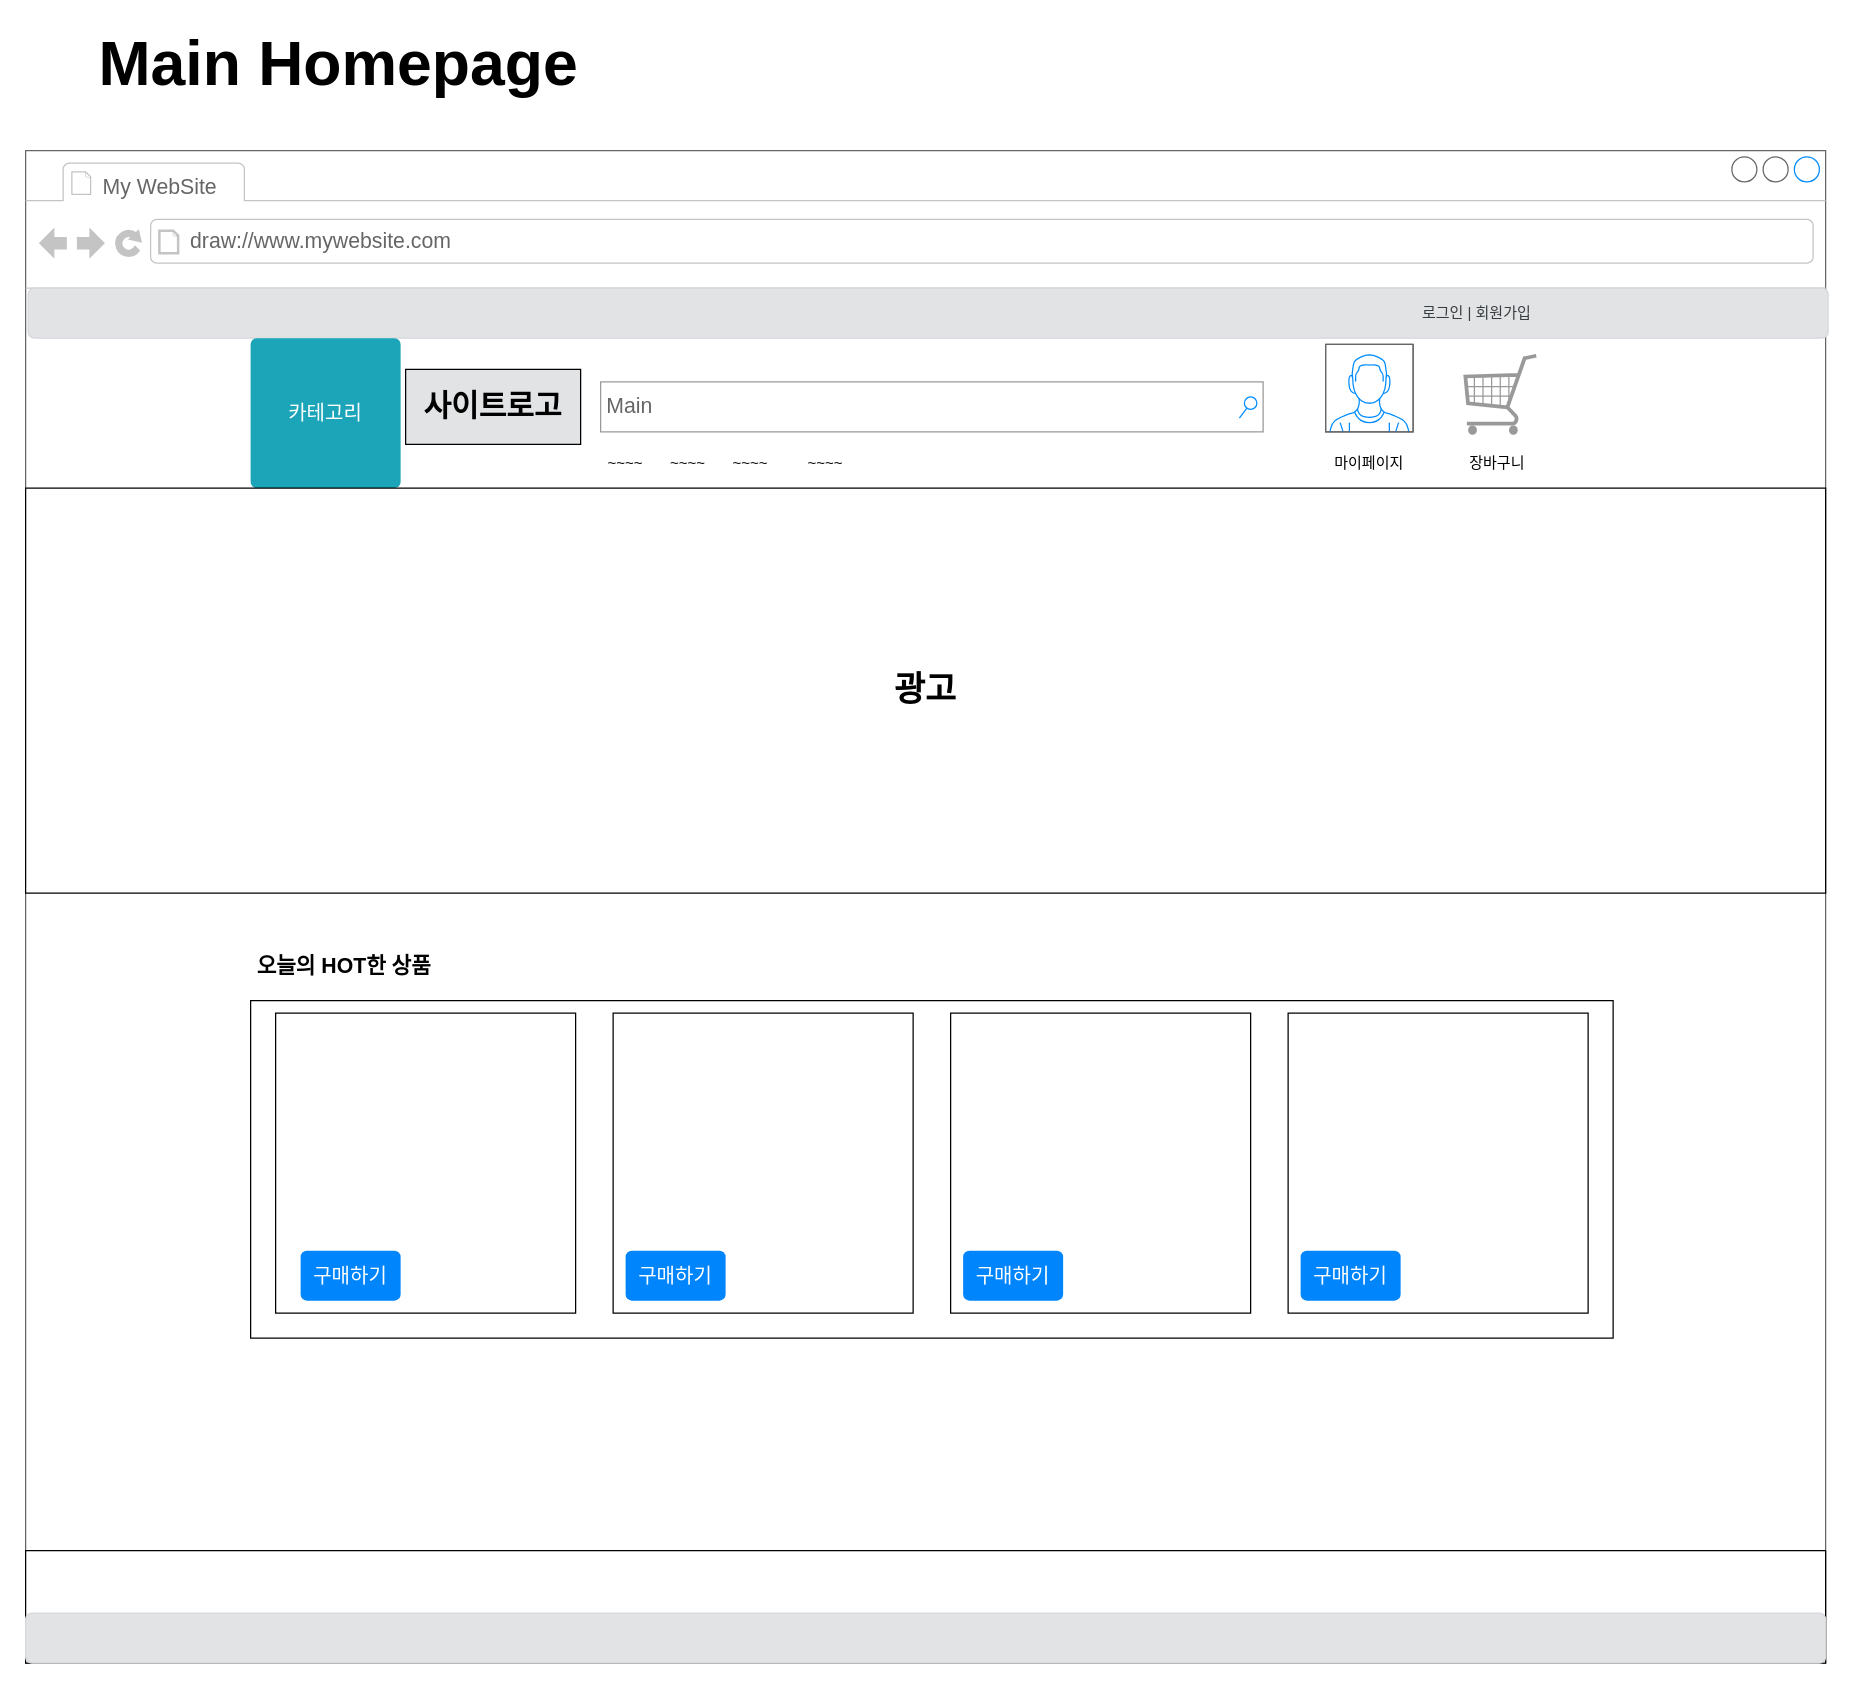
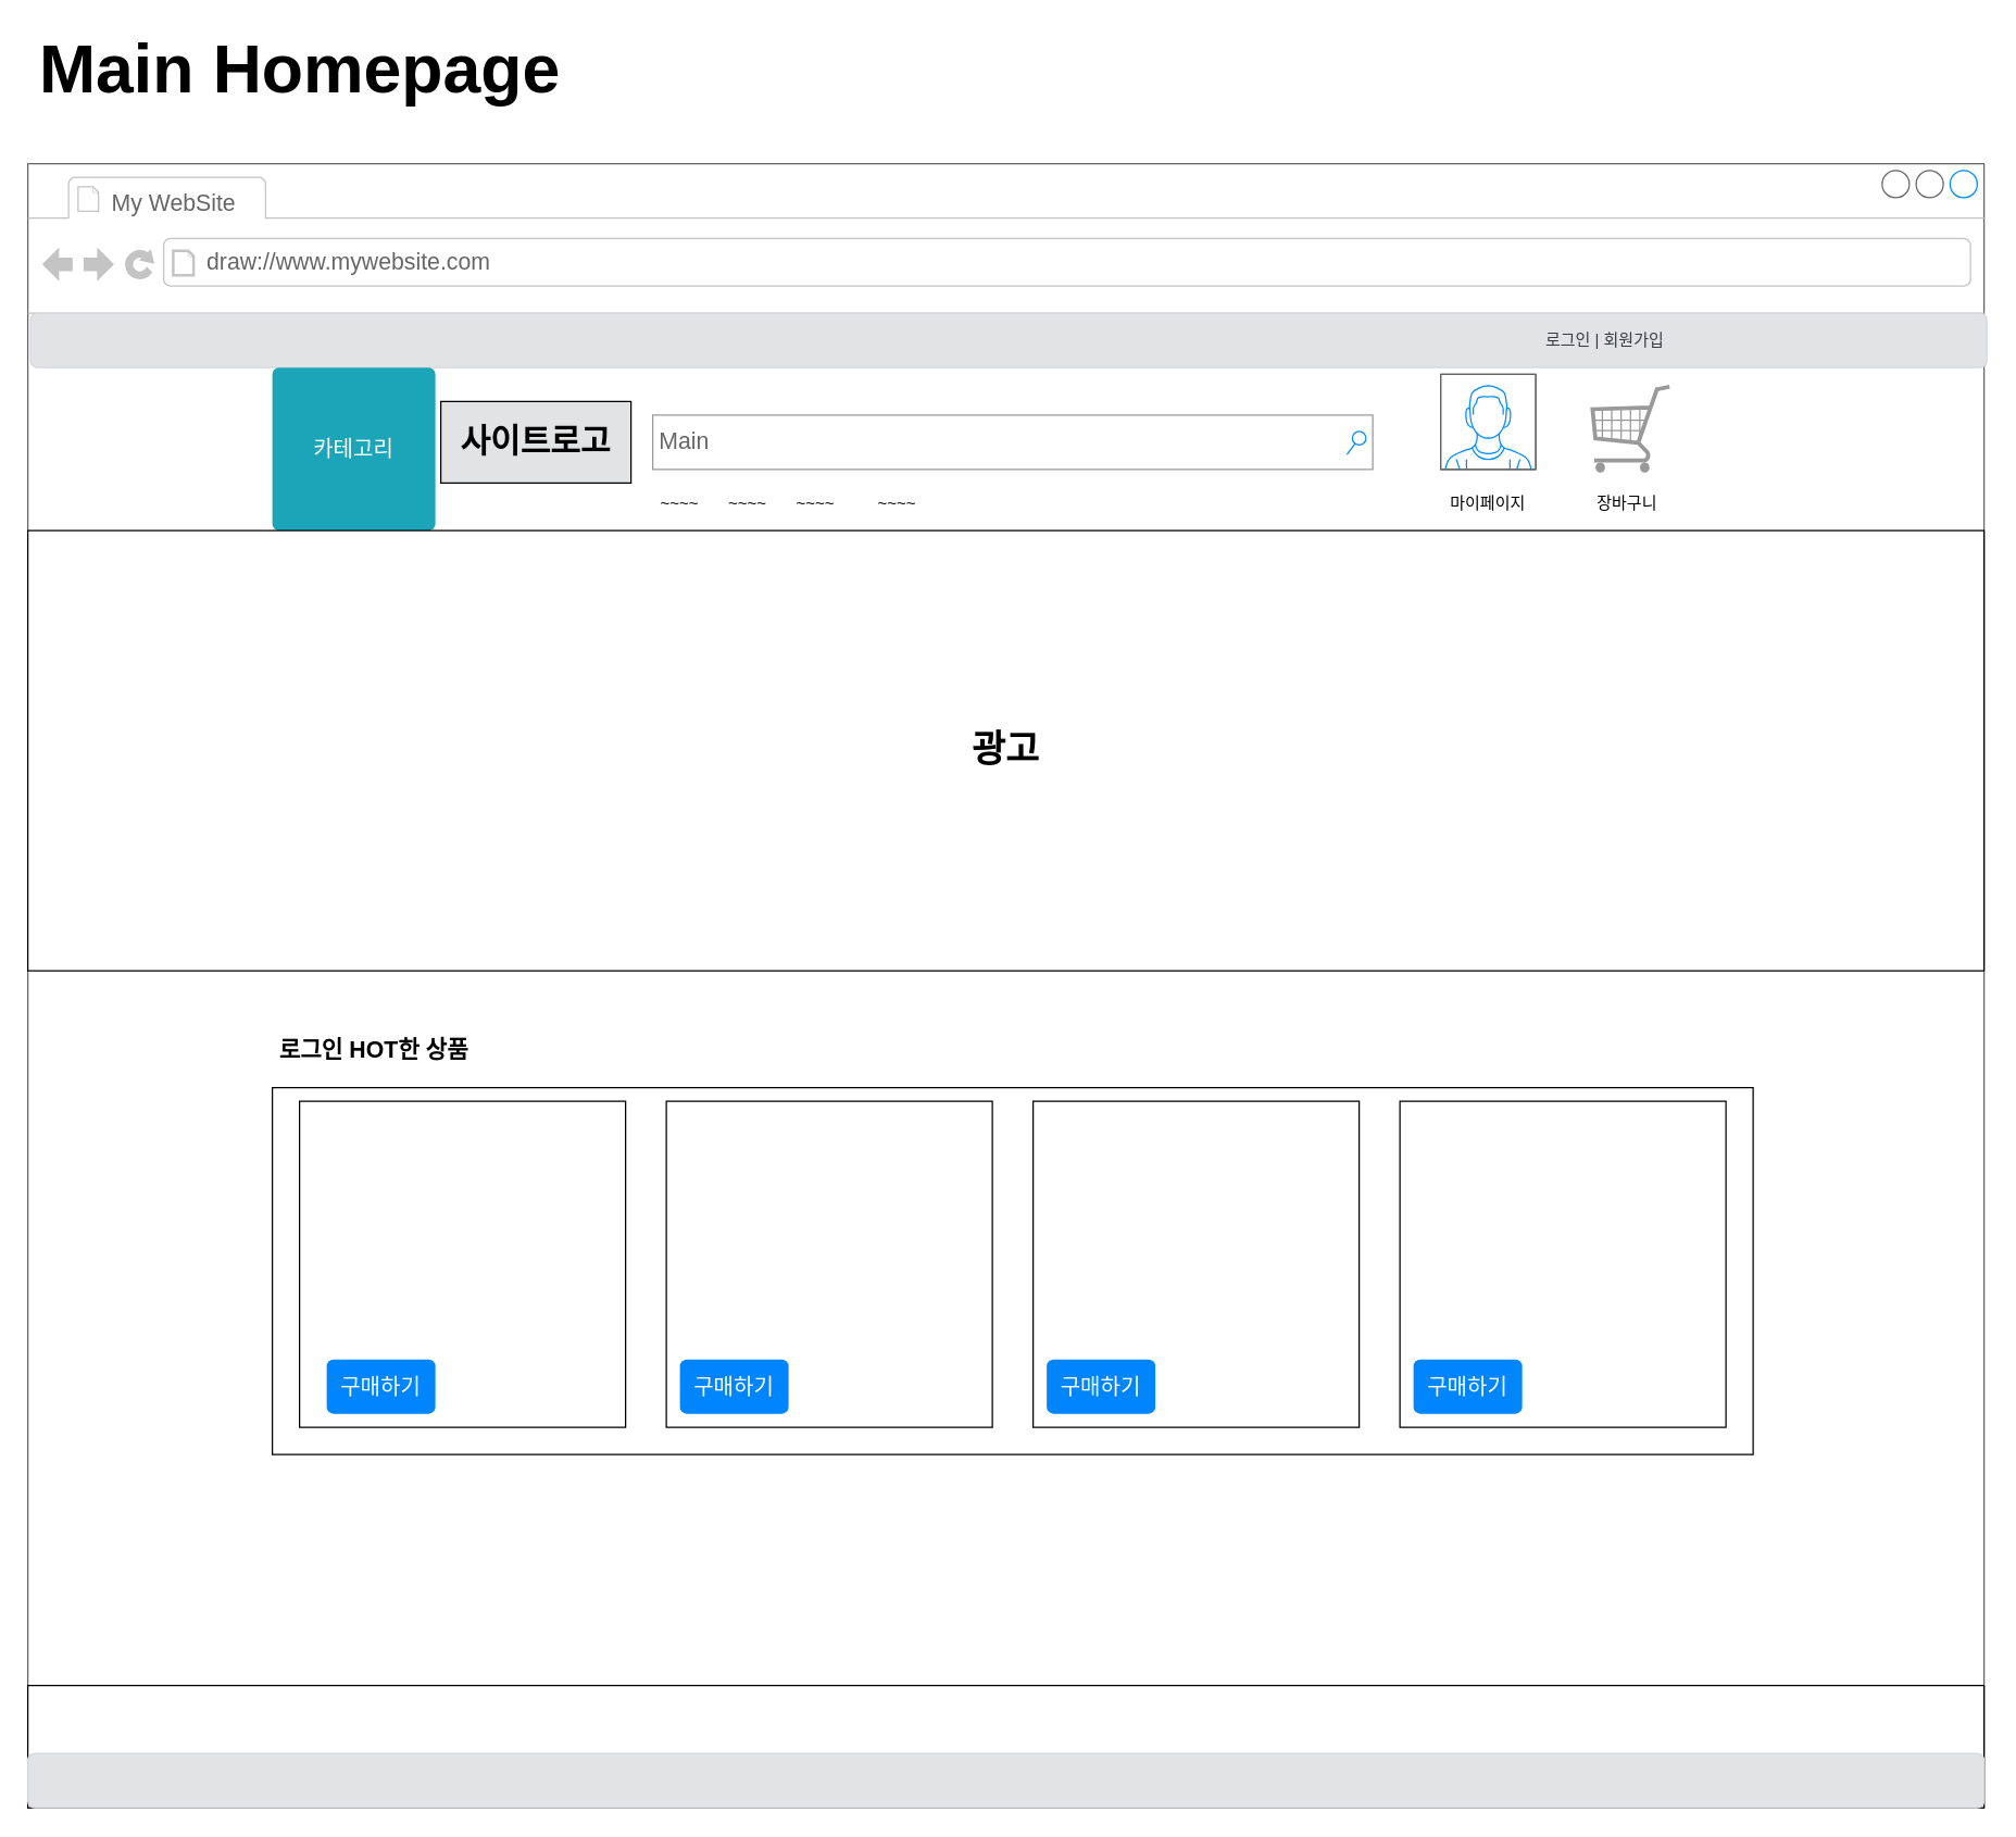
  <mxCell id="0" />
  <mxCell id="1" parent="0" />
  <mxCell id="2" value="" style="strokeWidth=1;shadow=0;dashed=0;align=center;html=1;shape=mxgraph.mockup.containers.browserWindow;rSize=0;strokeColor=#666666;strokeColor2=#008cff;strokeColor3=#c4c4c4;mainText=,;recursiveResize=0;" vertex="1" parent="1"><mxGeometry x="430" y="260" width="550" height="380" as="geometry" /></mxCell>
  <mxCell id="3" value="Page 1" style="strokeWidth=1;shadow=0;dashed=0;align=center;html=1;shape=mxgraph.mockup.containers.anchor;fontSize=17;fontColor=#666666;align=left;" vertex="1" parent="2"><mxGeometry x="60" y="12" width="110" height="26" as="geometry" /></mxCell>
  <mxCell id="4" value="https://www.draw.io" style="strokeWidth=1;shadow=0;dashed=0;align=center;html=1;shape=mxgraph.mockup.containers.anchor;rSize=0;fontSize=17;fontColor=#666666;align=left;" vertex="1" parent="2"><mxGeometry x="130" y="60" width="250" height="26" as="geometry" /></mxCell>
  <mxCell id="5" value="" style="strokeWidth=1;shadow=0;dashed=0;align=center;html=1;shape=mxgraph.mockup.containers.browserWindow;rSize=0;strokeColor=#666666;strokeColor2=#008cff;strokeColor3=#c4c4c4;mainText=,;recursiveResize=0;" vertex="1" parent="1"><mxGeometry x="20" y="120" width="1440" height="1210" as="geometry" /></mxCell>
  <mxCell id="6" value="My WebSite" style="strokeWidth=1;shadow=0;dashed=0;align=center;html=1;shape=mxgraph.mockup.containers.anchor;fontSize=17;fontColor=#666666;align=left;" vertex="1" parent="5"><mxGeometry x="60" y="12" width="180" height="35" as="geometry" /></mxCell>
  <mxCell id="7" value="draw://www.mywebsite.com" style="strokeWidth=1;shadow=0;dashed=0;align=center;html=1;shape=mxgraph.mockup.containers.anchor;rSize=0;fontSize=17;fontColor=#666666;align=left;" vertex="1" parent="5"><mxGeometry x="130" y="60" width="250" height="26" as="geometry" /></mxCell>
  <mxCell id="8" value="Main" style="strokeWidth=1;shadow=0;dashed=0;align=center;html=1;shape=mxgraph.mockup.forms.searchBox;strokeColor=#999999;mainText=;strokeColor2=#008cff;fontColor=#666666;fontSize=17;align=left;spacingLeft=3;" vertex="1" parent="5"><mxGeometry x="460" y="185" width="530" height="40" as="geometry" /></mxCell>
  <mxCell id="9" value="" style="verticalLabelPosition=bottom;shadow=0;dashed=0;align=center;html=1;verticalAlign=top;strokeWidth=1;shape=mxgraph.mockup.misc.shoppingCart;strokeColor=#999999;direction=east;" vertex="1" parent="5"><mxGeometry x="1150" y="162.5" width="60" height="65" as="geometry" /></mxCell>
  <mxCell id="10" value="" style="verticalLabelPosition=bottom;shadow=0;dashed=0;align=center;html=1;verticalAlign=top;strokeWidth=1;shape=mxgraph.mockup.containers.userMale;strokeColor=#666666;strokeColor2=#008cff;" vertex="1" parent="5"><mxGeometry x="1040" y="155" width="70" height="70" as="geometry" /></mxCell>
  <mxCell id="11" value="마이페이지" style="text;html=1;strokeColor=none;fillColor=none;align=center;verticalAlign=middle;whiteSpace=wrap;rounded=0;" vertex="1" parent="5"><mxGeometry x="1040" y="240" width="70" height="20" as="geometry" /></mxCell>
  <mxCell id="12" value="장바구니" style="text;html=1;strokeColor=none;fillColor=none;align=center;verticalAlign=middle;whiteSpace=wrap;rounded=0;" vertex="1" parent="5"><mxGeometry x="1150" y="240" width="55" height="20" as="geometry" /></mxCell>
  <mxCell id="13" value="&amp;nbsp; &amp;nbsp; &amp;nbsp; &amp;nbsp; &amp;nbsp; &amp;nbsp; &amp;nbsp; &amp;nbsp; &amp;nbsp; &amp;nbsp; &amp;nbsp; &amp;nbsp; &amp;nbsp; &amp;nbsp; &amp;nbsp; &amp;nbsp; &amp;nbsp; &amp;nbsp; &amp;nbsp; &amp;nbsp; &amp;nbsp; &amp;nbsp; &amp;nbsp; &amp;nbsp; &amp;nbsp; &amp;nbsp; &amp;nbsp; &amp;nbsp; &amp;nbsp; &amp;nbsp; &amp;nbsp; &amp;nbsp; &amp;nbsp; &amp;nbsp; &amp;nbsp; &amp;nbsp; &amp;nbsp; &amp;nbsp; &amp;nbsp; &amp;nbsp; &amp;nbsp; &amp;nbsp; &amp;nbsp; &amp;nbsp; &amp;nbsp; &amp;nbsp; &amp;nbsp; &amp;nbsp; &amp;nbsp; &amp;nbsp; &amp;nbsp; &amp;nbsp; &amp;nbsp; &amp;nbsp; &amp;nbsp; &amp;nbsp; &amp;nbsp; &amp;nbsp; &amp;nbsp; &amp;nbsp; &amp;nbsp; &amp;nbsp; &amp;nbsp; &amp;nbsp; &amp;nbsp; &amp;nbsp; &amp;nbsp; &amp;nbsp; &amp;nbsp; &amp;nbsp; &amp;nbsp; &amp;nbsp; &amp;nbsp; &amp;nbsp; &amp;nbsp; &amp;nbsp; &amp;nbsp; &amp;nbsp; &amp;nbsp; &amp;nbsp; &amp;nbsp; &amp;nbsp; &amp;nbsp; &amp;nbsp; &amp;nbsp; &amp;nbsp; &amp;nbsp; &amp;nbsp; &amp;nbsp; &amp;nbsp; &amp;nbsp; &amp;nbsp; &amp;nbsp; &amp;nbsp; &amp;nbsp; &amp;nbsp; &amp;nbsp; &amp;nbsp; &amp;nbsp; &amp;nbsp; &amp;nbsp; &amp;nbsp; &amp;nbsp; &amp;nbsp; &amp;nbsp; &amp;nbsp; &amp;nbsp; &amp;nbsp; &amp;nbsp; &amp;nbsp; &amp;nbsp; &amp;nbsp; &amp;nbsp; &amp;nbsp; &amp;nbsp; &amp;nbsp; &amp;nbsp; &amp;nbsp; &amp;nbsp; &amp;nbsp; &amp;nbsp; &amp;nbsp; &amp;nbsp; &amp;nbsp; &amp;nbsp; &amp;nbsp; &amp;nbsp; &amp;nbsp; &amp;nbsp; &amp;nbsp; &amp;nbsp; &amp;nbsp; &amp;nbsp; &amp;nbsp; &amp;nbsp; &amp;nbsp; &amp;nbsp; &amp;nbsp; &amp;nbsp; &amp;nbsp; &amp;nbsp; &amp;nbsp; &amp;nbsp; &amp;nbsp; &amp;nbsp; &amp;nbsp; &amp;nbsp; &amp;nbsp; &amp;nbsp; &amp;nbsp; &amp;nbsp; &amp;nbsp; &amp;nbsp; &amp;nbsp; &amp;nbsp; &amp;nbsp; &amp;nbsp; &amp;nbsp; &amp;nbsp; &amp;nbsp; &amp;nbsp; &amp;nbsp; &amp;nbsp; &amp;nbsp; &amp;nbsp; &amp;nbsp;로그인 | 회원가입&amp;nbsp; &amp;nbsp; &amp;nbsp; &amp;nbsp;&amp;nbsp;" style="html=1;shadow=0;dashed=0;shape=mxgraph.bootstrap.rrect;rSize=5;strokeColor=#D6D8DB;strokeWidth=1;fillColor=#E2E3E5;fontColor=#383D41;whiteSpace=wrap;align=left;verticalAlign=middle;spacingLeft=10;" vertex="1" parent="5"><mxGeometry x="2" y="110" width="1440" height="40" as="geometry" /></mxCell>
  <mxCell id="14" value="카테고리" style="html=1;shadow=0;dashed=0;shape=mxgraph.bootstrap.rrect;rSize=5;strokeColor=none;strokeWidth=1;fillColor=#1CA5B8;fontColor=#FFFFFF;whiteSpace=wrap;align=center;verticalAlign=middle;spacingLeft=0;fontStyle=0;fontSize=16;spacing=5;" vertex="1" parent="5"><mxGeometry x="180" y="150" width="120" height="120" as="geometry" /></mxCell>
  <mxCell id="15" value="&lt;h1&gt;사이트로고&lt;/h1&gt;" style="rounded=0;whiteSpace=wrap;html=1;fillColor=#e2e3e5;" vertex="1" parent="5"><mxGeometry x="304" y="175" width="140" height="60" as="geometry" /></mxCell>
  <mxCell id="16" value="&lt;h1 style=&quot;font-size: 27px&quot;&gt;광고&lt;/h1&gt;" style="rounded=0;whiteSpace=wrap;html=1;" vertex="1" parent="5"><mxGeometry y="270" width="1440" height="324" as="geometry" /></mxCell>
  <mxCell id="17" value="~~~~" style="text;html=1;strokeColor=none;fillColor=none;align=center;verticalAlign=middle;whiteSpace=wrap;rounded=0;" vertex="1" parent="5"><mxGeometry x="460" y="240" width="40" height="20" as="geometry" /></mxCell>
  <mxCell id="18" value="~~~~" style="text;html=1;strokeColor=none;fillColor=none;align=center;verticalAlign=middle;whiteSpace=wrap;rounded=0;" vertex="1" parent="5"><mxGeometry x="510" y="240" width="40" height="20" as="geometry" /></mxCell>
  <mxCell id="19" value="~~~~" style="text;html=1;strokeColor=none;fillColor=none;align=center;verticalAlign=middle;whiteSpace=wrap;rounded=0;" vertex="1" parent="5"><mxGeometry x="560" y="240" width="40" height="20" as="geometry" /></mxCell>
  <mxCell id="20" value="~~~~" style="text;html=1;strokeColor=none;fillColor=none;align=center;verticalAlign=middle;whiteSpace=wrap;rounded=0;" vertex="1" parent="5"><mxGeometry x="620" y="240" width="40" height="20" as="geometry" /></mxCell>
- <mxCell id="21" value="&lt;h1&gt;&lt;font style=&quot;font-size: 17px&quot;&gt;오늘의 HOT한 상품&lt;/font&gt;&lt;/h1&gt;" style="text;html=1;strokeColor=none;fillColor=none;align=center;verticalAlign=middle;whiteSpace=wrap;rounded=0;" vertex="1" parent="5"><mxGeometry x="180" y="640" width="150" height="20" as="geometry" /></mxCell>
+ <mxCell id="21" value="&lt;h1&gt;&lt;font style=&quot;font-size: 17px&quot;&gt;로그인 HOT한 상품&lt;/font&gt;&lt;/h1&gt;" style="text;html=1;strokeColor=none;fillColor=none;align=center;verticalAlign=middle;whiteSpace=wrap;rounded=0;" vertex="1" parent="5"><mxGeometry x="180" y="640" width="150" height="20" as="geometry" /></mxCell>
  <mxCell id="22" value="" style="rounded=0;whiteSpace=wrap;html=1;" vertex="1" parent="5"><mxGeometry x="180" y="680" width="1090" height="270" as="geometry" /></mxCell>
  <mxCell id="23" value="" style="whiteSpace=wrap;html=1;aspect=fixed;" vertex="1" parent="5"><mxGeometry x="200" y="690" width="240" height="240" as="geometry" /></mxCell>
  <mxCell id="24" value="" style="whiteSpace=wrap;html=1;aspect=fixed;" vertex="1" parent="5"><mxGeometry x="470" y="690" width="240" height="240" as="geometry" /></mxCell>
  <mxCell id="25" value="" style="whiteSpace=wrap;html=1;aspect=fixed;" vertex="1" parent="5"><mxGeometry x="740" y="690" width="240" height="240" as="geometry" /></mxCell>
  <mxCell id="26" value="" style="whiteSpace=wrap;html=1;aspect=fixed;" vertex="1" parent="5"><mxGeometry x="1010" y="690" width="240" height="240" as="geometry" /></mxCell>
  <mxCell id="27" value="구매하기" style="html=1;shadow=0;dashed=0;shape=mxgraph.bootstrap.rrect;rSize=5;strokeColor=none;strokeWidth=1;fillColor=#0085FC;fontColor=#FFFFFF;whiteSpace=wrap;align=center;verticalAlign=middle;spacingLeft=0;fontStyle=0;fontSize=16;spacing=5;" vertex="1" parent="5"><mxGeometry x="220" y="880" width="80" height="40" as="geometry" /></mxCell>
  <mxCell id="28" value="구매하기" style="html=1;shadow=0;dashed=0;shape=mxgraph.bootstrap.rrect;rSize=5;strokeColor=none;strokeWidth=1;fillColor=#0085FC;fontColor=#FFFFFF;whiteSpace=wrap;align=center;verticalAlign=middle;spacingLeft=0;fontStyle=0;fontSize=16;spacing=5;" vertex="1" parent="5"><mxGeometry x="480" y="880" width="80" height="40" as="geometry" /></mxCell>
  <mxCell id="29" value="구매하기" style="html=1;shadow=0;dashed=0;shape=mxgraph.bootstrap.rrect;rSize=5;strokeColor=none;strokeWidth=1;fillColor=#0085FC;fontColor=#FFFFFF;whiteSpace=wrap;align=center;verticalAlign=middle;spacingLeft=0;fontStyle=0;fontSize=16;spacing=5;" vertex="1" parent="5"><mxGeometry x="750" y="880" width="80" height="40" as="geometry" /></mxCell>
  <mxCell id="30" value="구매하기" style="html=1;shadow=0;dashed=0;shape=mxgraph.bootstrap.rrect;rSize=5;strokeColor=none;strokeWidth=1;fillColor=#0085FC;fontColor=#FFFFFF;whiteSpace=wrap;align=center;verticalAlign=middle;spacingLeft=0;fontStyle=0;fontSize=16;spacing=5;" vertex="1" parent="5"><mxGeometry x="1020" y="880" width="80" height="40" as="geometry" /></mxCell>
  <mxCell id="31" value="" style="rounded=0;whiteSpace=wrap;html=1;" vertex="1" parent="5"><mxGeometry y="1120" width="1440" height="90" as="geometry" /></mxCell>
  <mxCell id="32" value="" style="html=1;shadow=0;dashed=0;shape=mxgraph.bootstrap.rrect;rSize=5;strokeColor=#D6D8DB;strokeWidth=1;fillColor=#E2E3E5;fontColor=#383D41;whiteSpace=wrap;align=left;verticalAlign=middle;spacingLeft=10;" vertex="1" parent="5"><mxGeometry y="1170" width="1440" height="40" as="geometry" /></mxCell>
- <mxCell id="33" value="&lt;h1&gt;&lt;span style=&quot;font-size: 50px&quot;&gt;Main Homepage&lt;/span&gt;&lt;/h1&gt;" style="text;html=1;align=center;verticalAlign=middle;resizable=0;points=[];autosize=1;" vertex="1" parent="1"><mxGeometry x="70" y="20" width="400" height="60" as="geometry" /></mxCell>
+ <mxCell id="33" value="&lt;h1&gt;&lt;span style=&quot;font-size: 50px&quot;&gt;Main Homepage&lt;/span&gt;&lt;/h1&gt;" style="text;html=1;align=center;verticalAlign=middle;resizable=0;points=[];autosize=1;" vertex="1" parent="1"><mxGeometry x="20" y="20" width="400" height="60" as="geometry" /></mxCell>
